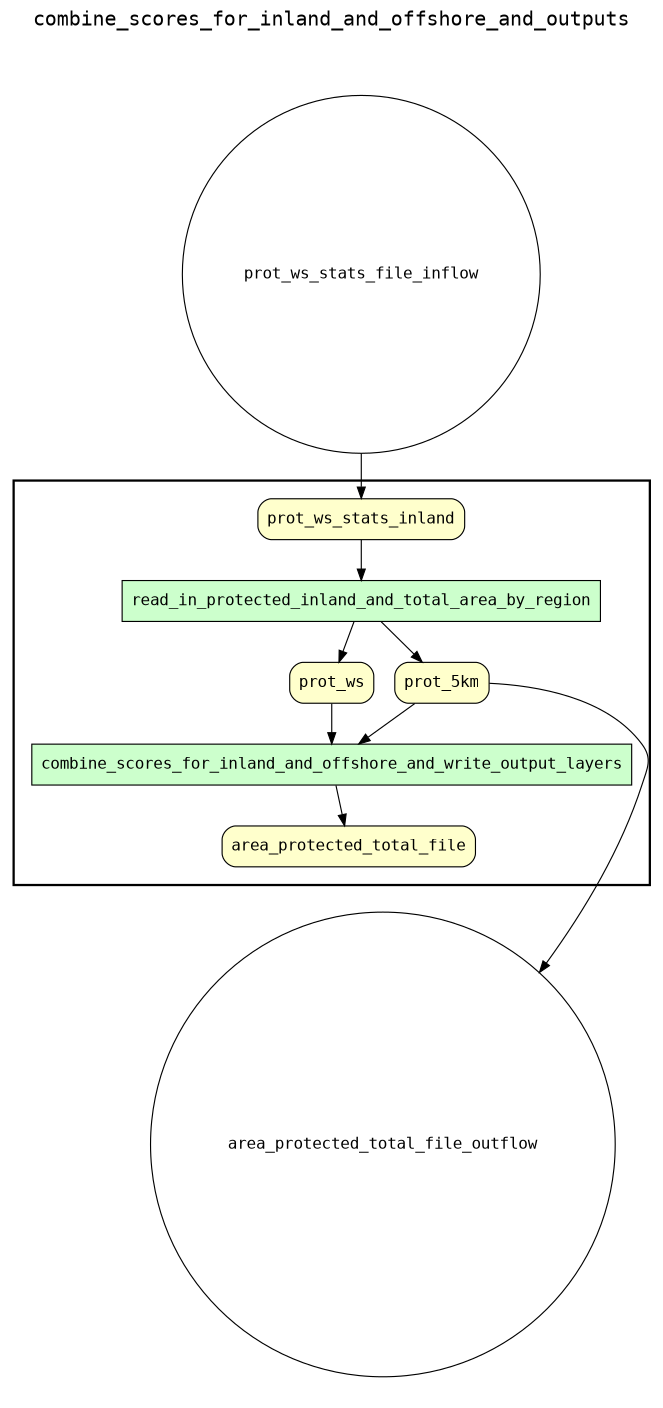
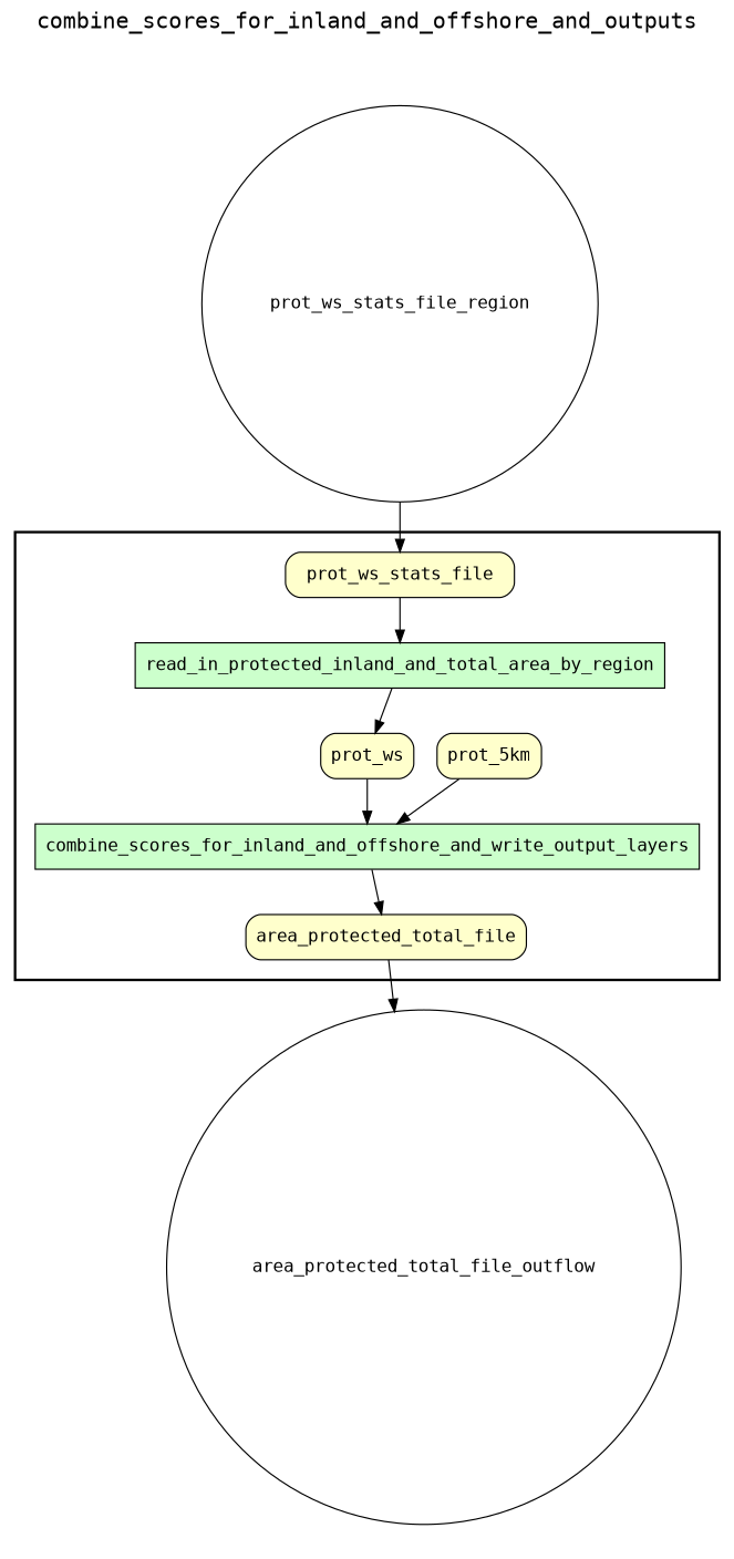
  digraph {
    fontname="DejaVu Sans Mono"
    fontsize=18
    label=combine_scores_for_inland_and_offshore_and_outputs
    labelloc=t
    rankdir=TB
    node [fillcolor="#FFFFCC" fontname="DejaVu Sans Mono" peripheries=1 shape=box style="rounded,filled"]
    edge [fontname="DejaVu Sans Mono"]
    combine_scores_for_inland_and_offshore_and_write_output_layers [fillcolor="#CCFFCC" style=filled]
    n2 [fillcolor="#CCFFCC" label=read_in_protected_inland_and_total_area_by_region style=filled]
-   prot_ws_stats_file [label=prot_ws_stats_inland]
+   prot_ws_stats_file
    n4 [label=prot_5km]
    prot_ws
    area_protected_total_file
-   prot_ws_stats_file_inflow [fillcolor="#FFFFFF" shape=circle width=0.2 style=""]
+   prot_ws_stats_file_inflow [fillcolor="#FFFFFF" shape=circle width=0.2 label=prot_ws_stats_file_region style=""]
    area_protected_total_file_outflow [fillcolor="#FFFFFF" shape=circle width=0.2 style=""]
    subgraph cluster_1 {
      color=black
      label=""
      penwidth=2
      subgraph cluster_2 {
        color=white
        label=""
        penwidth=2
        combine_scores_for_inland_and_offshore_and_write_output_layers
        n2
        prot_ws_stats_file
        n4
        prot_ws
        area_protected_total_file
      }
    }
    subgraph cluster_3 {
      color=white
      label=""
      penwidth=2
      subgraph cluster_4 {
        color=white
        label=""
        penwidth=2
        prot_ws_stats_file_inflow
      }
    }
    subgraph cluster_5 {
      color=white
      label=""
      penwidth=2
      subgraph cluster_6 {
        color=white
        label=""
        penwidth=2
        area_protected_total_file_outflow
      }
    }
    combine_scores_for_inland_and_offshore_and_write_output_layers -> area_protected_total_file
-   n2 -> n4
    n2 -> prot_ws
    prot_ws_stats_file -> n2
    n4 -> combine_scores_for_inland_and_offshore_and_write_output_layers
    prot_ws -> combine_scores_for_inland_and_offshore_and_write_output_layers
-   n4 -> area_protected_total_file_outflow
+   area_protected_total_file -> area_protected_total_file_outflow
    prot_ws_stats_file_inflow -> prot_ws_stats_file
  }
